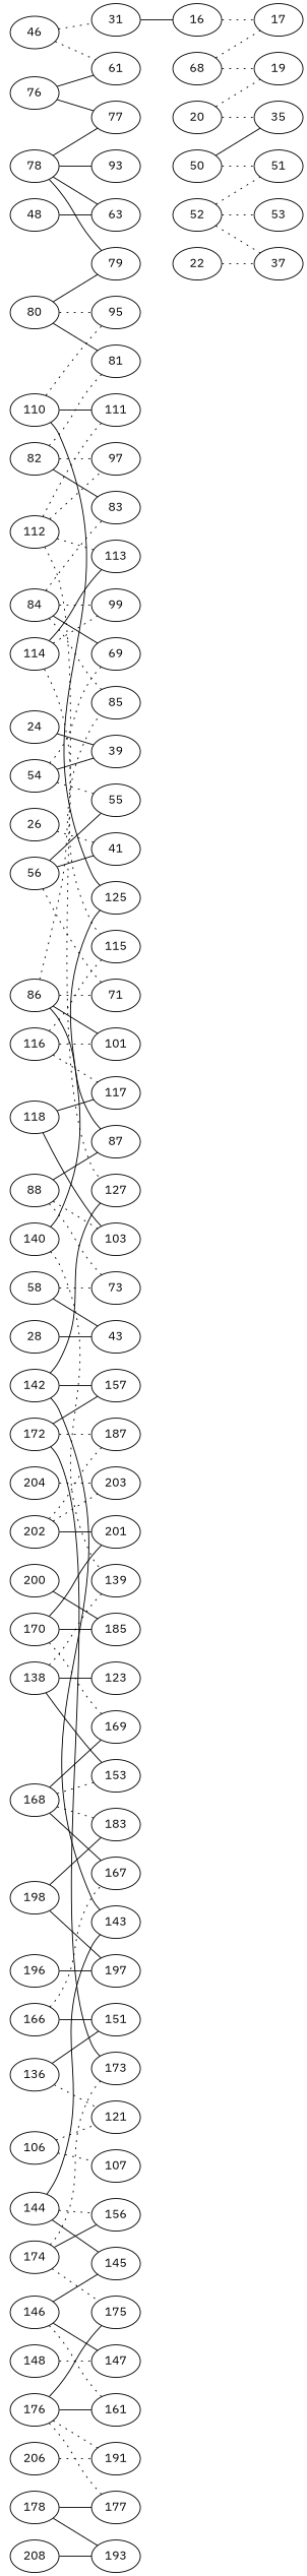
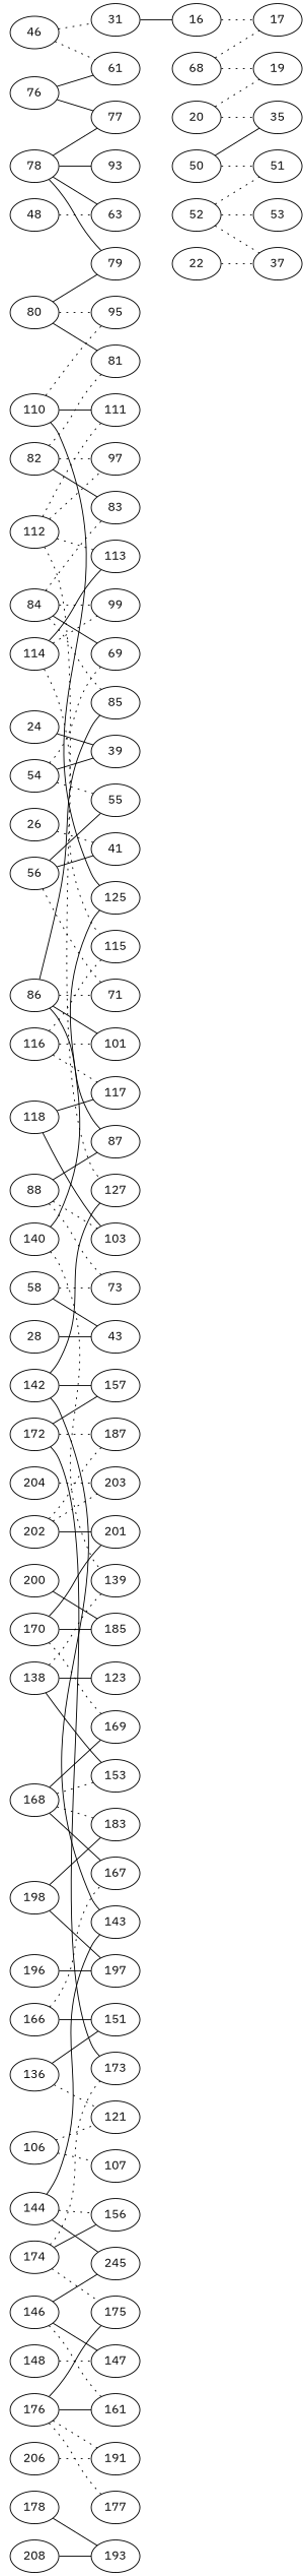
  strict graph {
    fontname="IBM Plex Sans"
    rankdir=LR
    node [fontname="IBM Plex Sans"]
    edge [fontname="IBM Plex Sans" style=dotted weight=1.0]
    46
    31
    61
    16
    17
    76
    77
    n8 [label=68]
    19
    20
    35
    50
    51
    78
    79
    93
    63
    80
    95
    81
    110
    111
    125
    52
    53
    37
    48
    82
    97
    83
    54
    69
    55
    39
    106
    107
    121
    136
    151
    112
    127
    113
    84
    99
    85
    142
    157
    143
    56
    71
    41
    114
    115
    86
    101
    87
    172
    187
    173
    22
    202
    201
    203
    166
    167
    138
    123
    153
    139
    116
    117
    168
    169
    183
    144
    n76 [label=156]
-   145
+   145 [label=245]
    140
    170
    185
    88
    103
    73
    24
    198
    197
    200
    196
    118
    26
    58
    43
    148
    147
    174
    175
    146
    161
    176
    177
    191
    178
    193
    204
    28
    206
    208
    46 -- 31
    46 -- 61
    31 -- 16 [style=solid]
    16 -- 17
    76 -- 61 [style=solid]
    76 -- 77 [style=solid]
    n8 -- 17
    n8 -- 19
    20 -- 19
    20 -- 35
    50 -- 35 [style=solid]
    50 -- 51
    78 -- 77 [style=solid]
    78 -- 79 [style=solid]
    78 -- 93 [style=solid]
    78 -- 63 [style=solid]
    80 -- 79 [style=solid]
    80 -- 95
    80 -- 81 [style=solid]
    110 -- 95
    110 -- 111 [style=solid]
    110 -- 125 [style=solid]
    52 -- 51
    52 -- 53
    52 -- 37
-   48 -- 63 [style=solid]
+   48 -- 63
    82 -- 81
    82 -- 97
    82 -- 83 [style=solid]
    54 -- 69
    54 -- 55
    54 -- 39 [style=solid]
    106 -- 107
    106 -- 121
    136 -- 121
    136 -- 151 [style=solid]
    112 -- 111
    112 -- 97
    112 -- 127
    112 -- 113
    84 -- 83
    84 -- 69 [style=solid]
    84 -- 99
    84 -- 85
    142 -- 127 [style=solid]
    142 -- 157 [style=solid]
    142 -- 143 [style=solid]
    56 -- 55 [style=solid]
    56 -- 71
    56 -- 41 [style=solid]
    114 -- 113 [style=solid]
    114 -- 99
    114 -- 115
-   86 -- 85
+   86 -- 85 [style=solid]
    86 -- 71
    86 -- 101 [style=solid]
    86 -- 87 [style=solid]
    172 -- 157 [style=solid]
    172 -- 187
    172 -- 173 [style=solid]
    22 -- 37
    202 -- 187
    202 -- 201 [style=solid]
    202 -- 203
    166 -- 151 [style=solid]
    166 -- 167
    138 -- 123 [style=solid]
    138 -- 153 [style=solid]
    138 -- 139
    116 -- 115
    116 -- 101
    116 -- 117
    168 -- 167 [style=solid]
    168 -- 153
    168 -- 169 [style=solid]
    168 -- 183
    144 -- 143 [style=solid]
    144 -- n76
    144 -- 145 [style=solid]
    140 -- 125 [style=solid]
    140 -- 139
    170 -- 201 [style=solid]
    170 -- 169
    170 -- 185 [style=solid]
    88 -- 87 [style=solid]
    88 -- 103
    88 -- 73
    24 -- 39 [style=solid]
    198 -- 183 [style=solid]
    198 -- 197 [style=solid]
    200 -- 185 [style=solid]
    196 -- 197 [style=solid]
    118 -- 117 [style=solid]
    118 -- 103 [style=solid]
    26 -- 41
    58 -- 73
    58 -- 43 [style=solid]
    148 -- 147
    174 -- 173
    174 -- n76 [style=solid]
    174 -- 175
    146 -- 145 [style=solid]
    146 -- 147 [style=solid]
    146 -- 161
    176 -- 175 [style=solid]
    176 -- 161 [style=solid]
    176 -- 177
    176 -- 191
-   178 -- 177 [style=solid]
    178 -- 193 [style=solid]
    204 -- 203
    28 -- 43 [style=solid]
    206 -- 191
    208 -- 193 [style=solid]
  }
